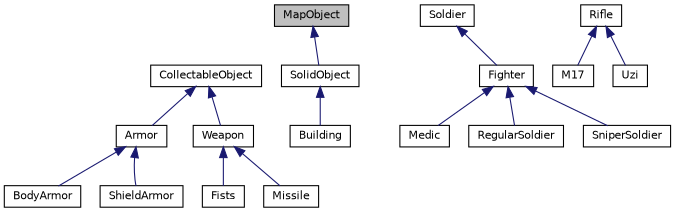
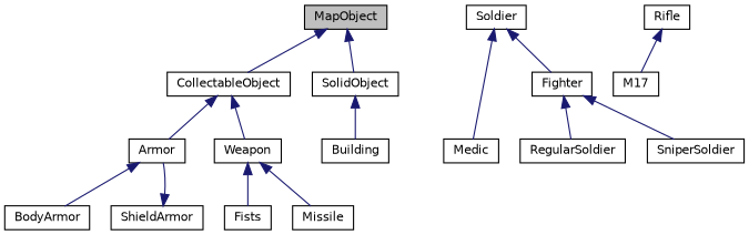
  digraph {
    fontname="DejaVu Sans"
    node [color=black fillcolor=white fontname="DejaVu Sans" fontsize=10 shape=record style=filled]
    edge [color=midnightblue dir=back fontname="DejaVu Sans" fontsize=10 labelfontname=Helvetica labelfontsize=10 style=solid]
    n1 [fillcolor=grey75 fontcolor=black height=0.2 label=MapObject width=0.4]
    n2 [height=0.2 label=CollectableObject width=0.4]
    n3 [height=0.2 label=SolidObject width=0.4]
    n4 [height=0.2 label=Armor width=0.4]
    n5 [height=0.2 label=Weapon width=0.4]
    n6 [height=0.2 label=Soldier width=0.4]
    n7 [height=0.2 label=Fighter width=0.4]
    n8 [height=0.2 label=Medic width=0.4]
    n9 [height=0.2 label=Building width=0.4]
    n10 [height=0.2 label=BodyArmor width=0.4]
    n11 [height=0.2 label=ShieldArmor width=0.4]
    n12 [height=0.2 label=Fists width=0.4]
    n13 [height=0.2 label=Missile width=0.4]
    n14 [height=0.2 label=Rifle width=0.4]
    n15 [height=0.2 label=M17 width=0.4]
-   n16 [height=0.2 label=Uzi width=0.4]
    n17 [height=0.2 label=RegularSoldier width=0.4]
    n18 [height=0.2 label=SniperSoldier width=0.4]
+   n1 -> n2
    n1 -> n3
    n2 -> n4
    n2 -> n5
    n3 -> n9
    n4 -> n10
-   n4 -> n11
+   n11 -> n4
    n5 -> n12
    n5 -> n13
    n6 -> n7
-   n7 -> n8
+   n6 -> n8
    n7 -> n17
    n7 -> n18
    n14 -> n15
-   n14 -> n16
  }
